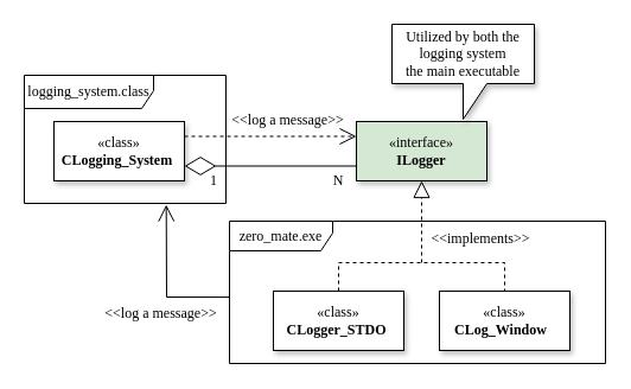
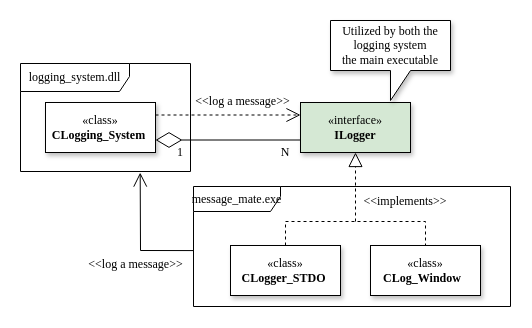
  <mxCell id="0" />
  <mxCell id="1" parent="0" />
  <mxCell id="2" value="«interface»&lt;br&gt;&lt;b&gt;ILogger&lt;/b&gt;" style="html=1;whiteSpace=wrap;fontFamily=Computer Modern;shadow=1;fillColor=#d5e8d4;" vertex="1" parent="1"><mxGeometry x="300" y="102" width="110" height="50" as="geometry" /></mxCell>
  <mxCell id="3" value="«class»&lt;br&gt;&lt;b&gt;CLogger_STDO&amp;nbsp;&lt;/b&gt;" style="html=1;whiteSpace=wrap;fontFamily=Computer Modern;shadow=1;" vertex="1" parent="1"><mxGeometry x="230" y="245" width="110" height="50" as="geometry" /></mxCell>
  <mxCell id="4" value="«class»&lt;br&gt;&lt;b&gt;CLog_Window&amp;nbsp;&amp;nbsp;&lt;/b&gt;" style="html=1;whiteSpace=wrap;fontFamily=Computer Modern;shadow=1;" vertex="1" parent="1"><mxGeometry x="370" y="245" width="110" height="50" as="geometry" /></mxCell>
  <mxCell id="5" value="" style="endArrow=none;dashed=1;html=1;rounded=0;exitX=0.5;exitY=0;exitDx=0;exitDy=0;entryX=0.5;entryY=0;entryDx=0;entryDy=0;fontFamily=Computer Modern;" edge="1" parent="1" source="3" target="4"><mxGeometry width="50" height="50" relative="1" as="geometry"><mxPoint x="200" y="241" as="sourcePoint" /><mxPoint x="250" y="191" as="targetPoint" /><Array as="points"><mxPoint x="285" y="221" /><mxPoint x="425" y="221" /></Array></mxGeometry></mxCell>
  <mxCell id="6" value="" style="endArrow=block;dashed=1;endFill=0;endSize=12;html=1;rounded=0;entryX=0.5;entryY=1;entryDx=0;entryDy=0;fontFamily=Computer Modern;" edge="1" parent="1" target="2"><mxGeometry width="160" relative="1" as="geometry"><mxPoint x="355" y="221" as="sourcePoint" /><mxPoint x="280" y="172" as="targetPoint" /></mxGeometry></mxCell>
  <mxCell id="7" value="&amp;lt;&amp;lt;implements&amp;gt;&amp;gt;" style="text;html=1;strokeColor=none;fillColor=none;align=center;verticalAlign=middle;whiteSpace=wrap;rounded=0;fontFamily=Computer Modern;" vertex="1" parent="1"><mxGeometry x="360" y="191" width="90" height="20" as="geometry" /></mxCell>
  <mxCell id="8" value="«class»&lt;br&gt;&lt;b&gt;CLogging_System&amp;nbsp;&lt;/b&gt;" style="html=1;whiteSpace=wrap;fontFamily=Computer Modern;shadow=1;" vertex="1" parent="1"><mxGeometry x="45" y="102" width="110" height="50" as="geometry" /></mxCell>
  <mxCell id="9" value="" style="endArrow=diamondThin;endFill=0;endSize=24;html=1;rounded=0;entryX=1;entryY=0.75;entryDx=0;entryDy=0;exitX=0;exitY=0.75;exitDx=0;exitDy=0;fontFamily=Computer Modern;" edge="1" parent="1" source="2" target="8"><mxGeometry width="160" relative="1" as="geometry"><mxPoint x="129" y="202" as="sourcePoint" /><mxPoint x="129" y="152" as="targetPoint" /></mxGeometry></mxCell>
  <mxCell id="10" value="1" style="text;html=1;strokeColor=none;fillColor=none;align=center;verticalAlign=middle;whiteSpace=wrap;rounded=0;fontFamily=Computer Modern;" vertex="1" parent="1"><mxGeometry x="175" y="142" width="10" height="20" as="geometry" /></mxCell>
  <mxCell id="11" value="N" style="text;html=1;strokeColor=none;fillColor=none;align=center;verticalAlign=middle;whiteSpace=wrap;rounded=0;fontFamily=Computer Modern;" vertex="1" parent="1"><mxGeometry x="280" y="142" width="10" height="20" as="geometry" /></mxCell>
  <mxCell id="12" value="" style="endArrow=open;endSize=12;dashed=1;html=1;rounded=0;exitX=1;exitY=0.25;exitDx=0;exitDy=0;entryX=0;entryY=0.25;entryDx=0;entryDy=0;fontFamily=Computer Modern;" edge="1" parent="1" source="8" target="2"><mxGeometry width="160" relative="1" as="geometry"><mxPoint x="-135" y="212" as="sourcePoint" /><mxPoint x="25" y="212" as="targetPoint" /></mxGeometry></mxCell>
  <mxCell id="13" value="&amp;lt;&amp;lt;log a message&amp;gt;&amp;gt;" style="text;html=1;strokeColor=none;fillColor=none;align=center;verticalAlign=middle;whiteSpace=wrap;rounded=0;fontFamily=Computer Modern;" vertex="1" parent="1"><mxGeometry x="190" y="91" width="105" height="20" as="geometry" /></mxCell>
- <mxCell id="14" value="logging_system.class" style="shape=umlFrame;whiteSpace=wrap;html=1;pointerEvents=0;fontFamily=Computer Modern;width=109;height=28;" vertex="1" parent="1"><mxGeometry x="20" y="63" width="170" height="108" as="geometry" /></mxCell>
- <mxCell id="15" value="zero_mate.exe" style="shape=umlFrame;whiteSpace=wrap;html=1;pointerEvents=0;fontFamily=Computer Modern;width=87;height=25;" vertex="1" parent="1"><mxGeometry x="193" y="186" width="317" height="120" as="geometry" /></mxCell>
+ <mxCell id="14" value="logging_system.dll" style="shape=umlFrame;whiteSpace=wrap;html=1;pointerEvents=0;fontFamily=Computer Modern;width=109;height=28;" vertex="1" parent="1"><mxGeometry x="20" y="63" width="170" height="108" as="geometry" /></mxCell>
+ <mxCell id="15" value="message_mate.exe" style="shape=umlFrame;whiteSpace=wrap;html=1;pointerEvents=0;fontFamily=Computer Modern;width=87;height=25;" vertex="1" parent="1"><mxGeometry x="193" y="186" width="317" height="120" as="geometry" /></mxCell>
  <mxCell id="16" value="Utilized by both the logging system &lt;br&gt;the main executable" style="shape=callout;whiteSpace=wrap;html=1;perimeter=calloutPerimeter;fontFamily=Computer Modern;shadow=1;" vertex="1" parent="1"><mxGeometry x="330" y="20" width="120" height="80" as="geometry" /></mxCell>
  <mxCell id="17" value="" style="endArrow=open;endSize=12;dashed=0;html=1;rounded=0;exitX=0.001;exitY=0.534;exitDx=0;exitDy=0;exitPerimeter=0;entryX=0.704;entryY=1.01;entryDx=0;entryDy=0;entryPerimeter=0;fontFamily=Computer Modern;" edge="1" parent="1" source="15" target="14"><mxGeometry width="160" relative="1" as="geometry"><mxPoint x="-100" y="321" as="sourcePoint" /><mxPoint x="60" y="321" as="targetPoint" /><Array as="points"><mxPoint x="140" y="250" /></Array></mxGeometry></mxCell>
  <mxCell id="18" value="&amp;lt;&amp;lt;log a message&amp;gt;&amp;gt;" style="text;html=1;strokeColor=none;fillColor=none;align=center;verticalAlign=middle;whiteSpace=wrap;rounded=0;fontFamily=Computer Modern;" vertex="1" parent="1"><mxGeometry x="83" y="254" width="105" height="20" as="geometry" /></mxCell>
